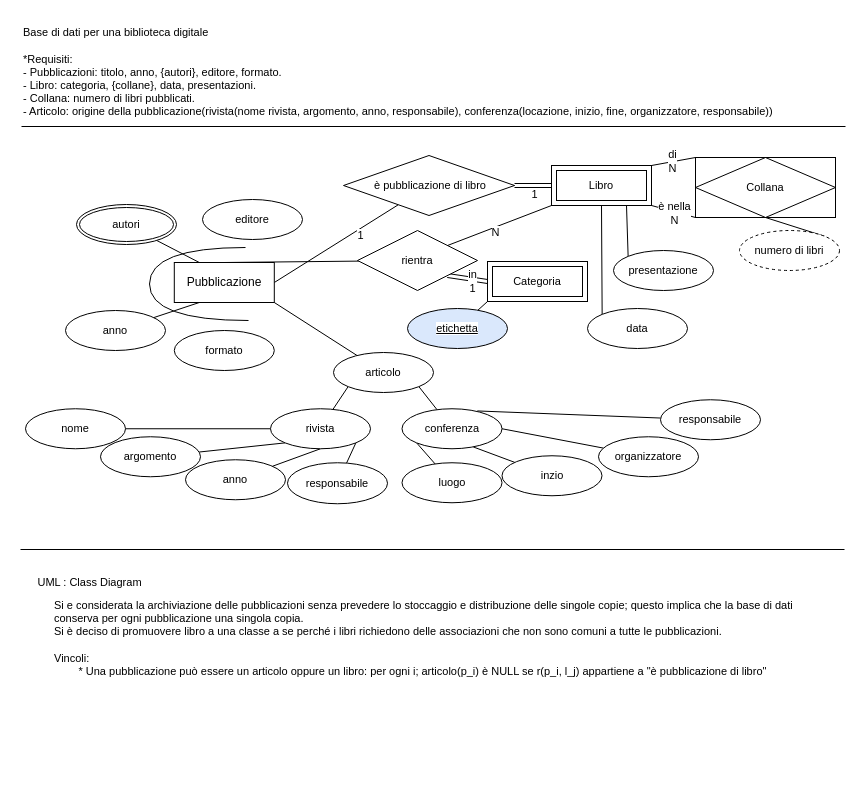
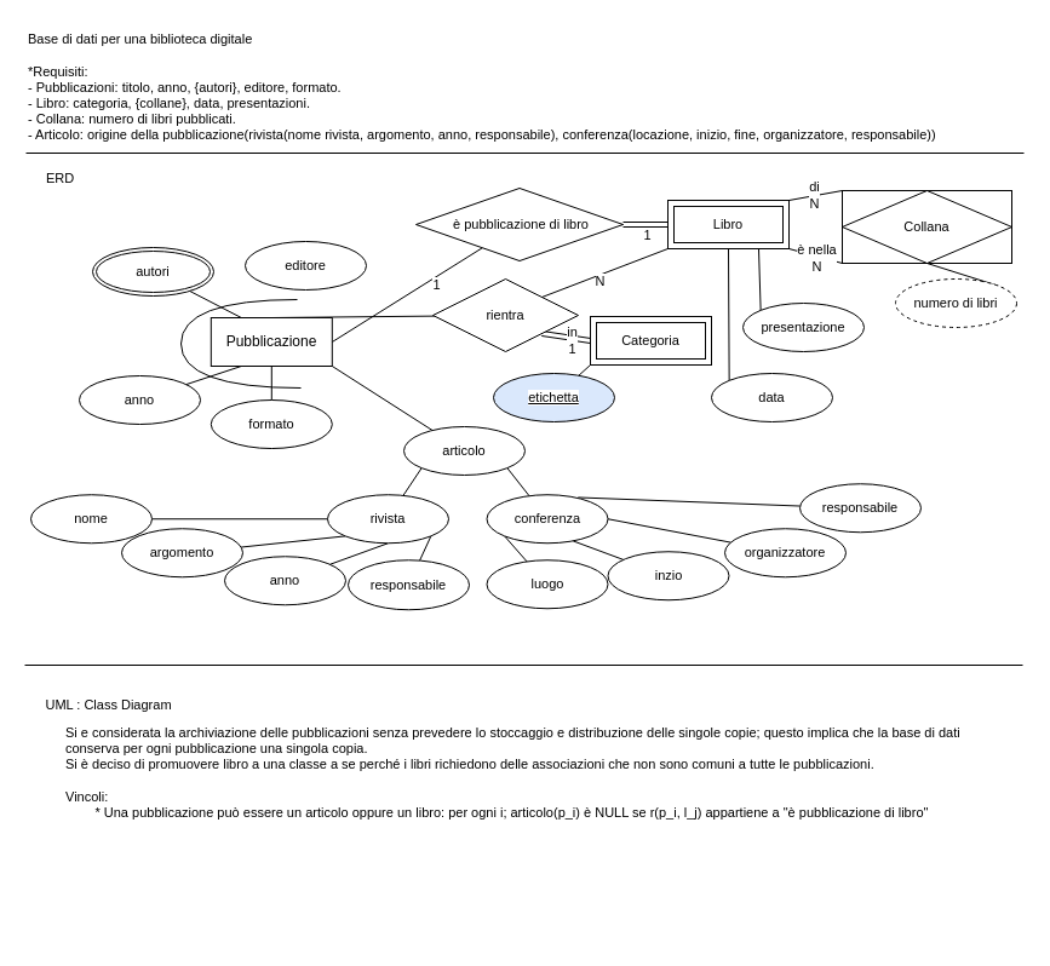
  <mxCell id="0" />
  <mxCell id="1" parent="0" />
  <mxCell id="2" value="Base di dati per una biblioteca digitale&lt;div&gt;&lt;br&gt;&lt;div&gt;*Requisiti:&amp;nbsp;&lt;br&gt;&lt;/div&gt;&lt;div&gt;&lt;span style=&quot;background-color: transparent;&quot;&gt;- Pubblicazioni: titolo, anno, {autori}, editore, formato.&amp;nbsp;&lt;/span&gt;&lt;/div&gt;&lt;div&gt;&lt;span style=&quot;background-color: transparent;&quot;&gt;- Libro: categoria, {collane}, data, presentazioni.&amp;nbsp;&lt;/span&gt;&lt;/div&gt;&lt;div&gt;&lt;span style=&quot;background-color: transparent;&quot;&gt;- Collana: numero di libri&amp;nbsp;pubblicati.&amp;nbsp;&lt;/span&gt;&lt;/div&gt;&lt;div&gt;&lt;span style=&quot;background-color: transparent;&quot;&gt;- Articolo: origine della pubblicazione(rivista(nome rivista, argomento, anno, responsabile), conferenza(locazione, inizio, fine, organizzatore,&amp;nbsp;responsabile))&lt;/span&gt;&lt;/div&gt;&lt;/div&gt;" style="text;html=1;align=left;verticalAlign=middle;resizable=1;points=[];autosize=1;strokeColor=none;fillColor=none;fontSize=11;movable=1;rotatable=1;deletable=1;editable=1;locked=0;connectable=1;" parent="1" vertex="1"><mxGeometry x="21" width="768" height="104" as="geometry" y="20" /></mxCell>
  <mxCell id="3" style="rounded=0;orthogonalLoop=1;jettySize=auto;html=1;exitX=0.25;exitY=1;exitDx=0;exitDy=0;strokeColor=default;align=center;verticalAlign=middle;fontFamily=Helvetica;fontSize=11;fontColor=default;labelBackgroundColor=default;startFill=0;endArrow=none;movable=1;resizable=1;rotatable=1;deletable=1;editable=1;locked=0;connectable=1;" edge="1" parent="1" source="10" target="11"><mxGeometry relative="1" as="geometry"><mxPoint x="210.8" y="341.4" as="targetPoint" /></mxGeometry></mxCell>
  <mxCell id="4" style="rounded=0;orthogonalLoop=1;jettySize=auto;html=1;exitX=0.25;exitY=0;exitDx=0;exitDy=0;strokeColor=default;align=center;verticalAlign=middle;fontFamily=Helvetica;fontSize=11;fontColor=default;labelBackgroundColor=default;startFill=0;endArrow=none;movable=1;resizable=1;rotatable=1;deletable=1;editable=1;locked=0;connectable=1;" edge="1" parent="1" source="10" target="12"><mxGeometry relative="1" as="geometry"><mxPoint x="210.8" y="230.2" as="targetPoint" /></mxGeometry></mxCell>
  <mxCell id="5" style="rounded=0;orthogonalLoop=1;jettySize=auto;html=1;exitX=0.5;exitY=0;exitDx=0;exitDy=0;strokeColor=default;align=center;verticalAlign=middle;fontFamily=Helvetica;fontSize=11;fontColor=default;labelBackgroundColor=default;startFill=0;endArrow=none;movable=1;resizable=1;rotatable=1;deletable=1;editable=1;locked=0;connectable=1;" edge="1" parent="1" source="10" target="57"><mxGeometry relative="1" as="geometry"><mxPoint x="229.4" y="244.2" as="targetPoint" /></mxGeometry></mxCell>
+ <mxCell id="6" style="edgeStyle=none;rounded=0;orthogonalLoop=1;jettySize=auto;html=1;exitX=0.5;exitY=1;exitDx=0;exitDy=0;strokeColor=default;align=center;verticalAlign=middle;fontFamily=Helvetica;fontSize=11;fontColor=default;labelBackgroundColor=default;startFill=0;endArrow=none;movable=1;resizable=1;rotatable=1;deletable=1;editable=1;locked=0;connectable=1;" edge="1" parent="1" source="10" target="14"><mxGeometry relative="1" as="geometry"><mxPoint x="224" y="327.4" as="targetPoint" /></mxGeometry></mxCell>
  <mxCell id="7" style="edgeStyle=none;shape=connector;rounded=0;orthogonalLoop=1;jettySize=auto;html=1;exitX=1;exitY=0.5;exitDx=0;exitDy=0;strokeColor=default;align=center;verticalAlign=middle;fontFamily=Helvetica;fontSize=11;fontColor=default;labelBackgroundColor=default;startFill=0;endArrow=none;movable=1;resizable=1;rotatable=1;deletable=1;editable=1;locked=0;connectable=1;" edge="1" parent="1" source="10" target="18"><mxGeometry relative="1" as="geometry"><mxPoint x="326.6" y="257.25" as="targetPoint" /></mxGeometry></mxCell>
  <mxCell id="8" value="1" style="edgeLabel;html=1;align=center;verticalAlign=middle;resizable=1;points=[];fontFamily=Helvetica;fontSize=11;fontColor=default;labelBackgroundColor=default;movable=1;rotatable=1;deletable=1;editable=1;locked=0;connectable=1;" vertex="1" connectable="0" parent="7"><mxGeometry x="0.395" y="1" relative="1" as="geometry"><mxPoint y="8" as="offset" /></mxGeometry></mxCell>
  <mxCell id="9" style="edgeStyle=none;shape=connector;rounded=0;orthogonalLoop=1;jettySize=auto;html=1;strokeColor=default;align=center;verticalAlign=middle;fontFamily=Helvetica;fontSize=11;fontColor=default;labelBackgroundColor=default;startFill=0;endArrow=none;exitX=1;exitY=1;exitDx=0;exitDy=0;movable=1;resizable=1;rotatable=1;deletable=1;editable=1;locked=0;connectable=1;" edge="1" parent="1" source="10" target="21"><mxGeometry relative="1" as="geometry"><mxPoint x="346.2" y="360.85" as="targetPoint" /><mxPoint x="294" y="289.25" as="sourcePoint" /></mxGeometry></mxCell>
  <mxCell id="10" value="Pubblicazione" style="whiteSpace=wrap;html=1;align=center;movable=1;resizable=1;rotatable=1;deletable=1;editable=1;locked=0;connectable=1;" vertex="1" parent="1"><mxGeometry x="173.8" y="262" width="100" height="40" as="geometry" /></mxCell>
  <mxCell id="11" value="anno" style="ellipse;whiteSpace=wrap;html=1;align=center;fontFamily=Helvetica;fontSize=11;fontColor=default;labelBackgroundColor=default;movable=1;resizable=1;rotatable=1;deletable=1;editable=1;locked=0;connectable=1;" vertex="1" parent="1"><mxGeometry x="65" y="310" width="100" height="40" as="geometry" /></mxCell>
  <mxCell id="12" value="autori" style="ellipse;shape=doubleEllipse;margin=3;whiteSpace=wrap;html=1;align=center;fontFamily=Helvetica;fontSize=11;fontColor=default;labelBackgroundColor=default;movable=1;resizable=1;rotatable=1;deletable=1;editable=1;locked=0;connectable=1;" vertex="1" parent="1"><mxGeometry x="76" y="204" width="100" height="40" as="geometry" /></mxCell>
  <mxCell id="13" value="editore" style="ellipse;whiteSpace=wrap;html=1;align=center;fontFamily=Helvetica;fontSize=11;fontColor=default;labelBackgroundColor=default;movable=1;resizable=1;rotatable=1;deletable=1;editable=1;locked=0;connectable=1;" vertex="1" parent="1"><mxGeometry x="202" y="199" width="100" height="40" as="geometry" /></mxCell>
  <mxCell id="14" value="formato" style="ellipse;whiteSpace=wrap;html=1;align=center;fontFamily=Helvetica;fontSize=11;fontColor=default;labelBackgroundColor=default;movable=1;resizable=1;rotatable=1;deletable=1;editable=1;locked=0;connectable=1;" vertex="1" parent="1"><mxGeometry x="173.8" y="330" width="100" height="40" as="geometry" /></mxCell>
  <mxCell id="15" style="edgeStyle=none;shape=connector;rounded=0;orthogonalLoop=1;jettySize=auto;html=1;exitX=1;exitY=0.5;exitDx=0;exitDy=0;entryX=0;entryY=0.5;entryDx=0;entryDy=0;strokeColor=default;align=center;verticalAlign=middle;fontFamily=Helvetica;fontSize=11;fontColor=default;labelBackgroundColor=default;startFill=0;endArrow=none;" edge="1" parent="1" source="18"><mxGeometry relative="1" as="geometry"><mxPoint x="499" y="184" as="targetPoint" /></mxGeometry></mxCell>
  <mxCell id="16" style="edgeStyle=none;shape=link;rounded=0;orthogonalLoop=1;jettySize=auto;html=1;exitX=1;exitY=0.5;exitDx=0;exitDy=0;entryX=0;entryY=0.5;entryDx=0;entryDy=0;strokeColor=default;align=center;verticalAlign=middle;fontFamily=Helvetica;fontSize=11;fontColor=default;labelBackgroundColor=default;startFill=0;endArrow=none;" edge="1" parent="1" source="18" target="28"><mxGeometry relative="1" as="geometry" /></mxCell>
  <mxCell id="17" value="1" style="edgeLabel;html=1;align=center;verticalAlign=middle;resizable=0;points=[];fontFamily=Helvetica;fontSize=11;fontColor=default;labelBackgroundColor=default;" vertex="1" connectable="0" parent="16"><mxGeometry x="-0.252" y="-1" relative="1" as="geometry"><mxPoint x="5" y="7" as="offset" /></mxGeometry></mxCell>
  <mxCell id="18" value="&amp;nbsp;è pubblicazione di libro" style="shape=rhombus;perimeter=rhombusPerimeter;whiteSpace=wrap;html=1;align=center;fontFamily=Helvetica;fontSize=11;fontColor=default;labelBackgroundColor=default;" vertex="1" parent="1"><mxGeometry x="343" y="155" width="171" height="60" as="geometry" /></mxCell>
  <mxCell id="19" style="edgeStyle=none;shape=connector;rounded=0;orthogonalLoop=1;jettySize=auto;html=1;exitX=0;exitY=1;exitDx=0;exitDy=0;strokeColor=default;align=center;verticalAlign=middle;fontFamily=Helvetica;fontSize=11;fontColor=default;labelBackgroundColor=default;startFill=0;endArrow=none;" edge="1" parent="1" source="21" target="38"><mxGeometry relative="1" as="geometry"><mxPoint x="356.6" y="396.85" as="targetPoint" /></mxGeometry></mxCell>
  <mxCell id="20" style="edgeStyle=none;shape=connector;rounded=0;orthogonalLoop=1;jettySize=auto;html=1;exitX=1;exitY=1;exitDx=0;exitDy=0;strokeColor=default;align=center;verticalAlign=middle;fontFamily=Helvetica;fontSize=11;fontColor=default;labelBackgroundColor=default;startFill=0;endArrow=none;" edge="1" parent="1" source="21" target="43"><mxGeometry relative="1" as="geometry"><mxPoint x="491" y="392.85" as="targetPoint" /></mxGeometry></mxCell>
  <mxCell id="21" value="articolo" style="ellipse;whiteSpace=wrap;html=1;align=center;fontFamily=Helvetica;fontSize=11;fontColor=default;labelBackgroundColor=default;" vertex="1" parent="1"><mxGeometry x="333" y="352" width="100" height="40" as="geometry" /></mxCell>
  <mxCell id="22" style="edgeStyle=none;shape=connector;rounded=0;orthogonalLoop=1;jettySize=auto;html=1;exitX=1;exitY=1;exitDx=0;exitDy=0;entryX=0;entryY=1;entryDx=0;entryDy=0;strokeColor=default;align=center;verticalAlign=middle;fontFamily=Helvetica;fontSize=11;fontColor=default;labelBackgroundColor=default;startFill=0;endArrow=none;" edge="1" parent="1" source="28" target="32"><mxGeometry relative="1" as="geometry" /></mxCell>
  <mxCell id="23" value="è nella&lt;div&gt;N&lt;/div&gt;" style="edgeLabel;html=1;align=center;verticalAlign=middle;resizable=0;points=[];fontFamily=Helvetica;fontSize=11;fontColor=default;labelBackgroundColor=default;" vertex="1" connectable="0" parent="22"><mxGeometry x="0.089" y="-2" relative="1" as="geometry"><mxPoint x="-1" y="-1" as="offset" /></mxGeometry></mxCell>
  <mxCell id="24" style="edgeStyle=none;shape=connector;rounded=0;orthogonalLoop=1;jettySize=auto;html=1;exitX=0;exitY=1;exitDx=0;exitDy=0;entryX=1;entryY=0;entryDx=0;entryDy=0;strokeColor=default;align=center;verticalAlign=middle;fontFamily=Helvetica;fontSize=11;fontColor=default;labelBackgroundColor=default;startFill=0;endArrow=none;" edge="1" parent="1" source="28" target="57"><mxGeometry relative="1" as="geometry" /></mxCell>
  <mxCell id="25" value="N" style="edgeLabel;html=1;align=center;verticalAlign=middle;resizable=0;points=[];fontFamily=Helvetica;fontSize=11;fontColor=default;labelBackgroundColor=default;" vertex="1" connectable="0" parent="24"><mxGeometry x="0.389" relative="1" as="geometry"><mxPoint x="15" y="-1" as="offset" /></mxGeometry></mxCell>
  <mxCell id="26" style="edgeStyle=none;shape=connector;rounded=0;orthogonalLoop=1;jettySize=auto;html=1;exitX=0.5;exitY=1;exitDx=0;exitDy=0;strokeColor=default;align=center;verticalAlign=middle;fontFamily=Helvetica;fontSize=11;fontColor=default;labelBackgroundColor=default;startFill=0;endArrow=none;entryX=0;entryY=0;entryDx=0;entryDy=0;" edge="1" parent="1" source="28" target="61"><mxGeometry relative="1" as="geometry"><mxPoint x="612.941" y="253.529" as="targetPoint" /></mxGeometry></mxCell>
  <mxCell id="27" style="edgeStyle=none;shape=connector;rounded=0;orthogonalLoop=1;jettySize=auto;html=1;exitX=0.75;exitY=1;exitDx=0;exitDy=0;strokeColor=default;align=center;verticalAlign=middle;fontFamily=Helvetica;fontSize=11;fontColor=default;labelBackgroundColor=default;startFill=0;endArrow=none;entryX=0;entryY=0;entryDx=0;entryDy=0;" edge="1" parent="1" source="28" target="62"><mxGeometry relative="1" as="geometry"><mxPoint x="625.647" y="259.177" as="targetPoint" /></mxGeometry></mxCell>
  <mxCell id="28" value="Libro" style="shape=ext;margin=3;double=1;whiteSpace=wrap;html=1;align=center;fontFamily=Helvetica;fontSize=11;fontColor=default;labelBackgroundColor=default;" vertex="1" parent="1"><mxGeometry x="551" y="165" width="100" height="40" as="geometry" /></mxCell>
  <mxCell id="29" style="edgeStyle=none;shape=connector;rounded=0;orthogonalLoop=1;jettySize=auto;html=1;exitX=0;exitY=0;exitDx=0;exitDy=0;entryX=1;entryY=0;entryDx=0;entryDy=0;strokeColor=default;align=center;verticalAlign=middle;fontFamily=Helvetica;fontSize=11;fontColor=default;labelBackgroundColor=default;startFill=0;endArrow=none;" edge="1" parent="1" source="32" target="28"><mxGeometry relative="1" as="geometry" /></mxCell>
  <mxCell id="30" value="di&lt;div&gt;N&lt;/div&gt;" style="edgeLabel;html=1;align=center;verticalAlign=middle;resizable=0;points=[];fontFamily=Helvetica;fontSize=11;fontColor=default;labelBackgroundColor=default;" vertex="1" connectable="0" parent="29"><mxGeometry x="-0.311" y="-1" relative="1" as="geometry"><mxPoint x="-9" y="2" as="offset" /></mxGeometry></mxCell>
  <mxCell id="31" style="edgeStyle=none;shape=connector;rounded=0;orthogonalLoop=1;jettySize=auto;html=1;exitX=0.5;exitY=1;exitDx=0;exitDy=0;strokeColor=default;align=center;verticalAlign=middle;fontFamily=Helvetica;fontSize=11;fontColor=default;labelBackgroundColor=default;startFill=0;endArrow=none;entryX=1;entryY=0;entryDx=0;entryDy=0;" edge="1" parent="1" source="32" target="33"><mxGeometry relative="1" as="geometry"><mxPoint x="747.024" y="234.504" as="targetPoint" /></mxGeometry></mxCell>
  <mxCell id="32" value="Collana" style="shape=associativeEntity;whiteSpace=wrap;html=1;align=center;fontFamily=Helvetica;fontSize=11;fontColor=default;labelBackgroundColor=default;" vertex="1" parent="1"><mxGeometry x="695" y="157" width="140" height="60" as="geometry" /></mxCell>
  <mxCell id="33" value="numero di libri" style="ellipse;whiteSpace=wrap;html=1;align=center;dashed=1;fontFamily=Helvetica;fontSize=11;fontColor=default;labelBackgroundColor=default;" vertex="1" parent="1"><mxGeometry x="739" y="230" width="100" height="40" as="geometry" /></mxCell>
  <mxCell id="34" style="edgeStyle=none;shape=connector;rounded=0;orthogonalLoop=1;jettySize=auto;html=1;exitX=0;exitY=0.5;exitDx=0;exitDy=0;strokeColor=default;align=center;verticalAlign=middle;fontFamily=Helvetica;fontSize=11;fontColor=default;labelBackgroundColor=default;startFill=0;endArrow=none;" edge="1" parent="1" source="38" target="44"><mxGeometry relative="1" as="geometry"><mxPoint x="189" y="438.25" as="targetPoint" /><mxPoint x="252.6" y="422.05" as="sourcePoint" /></mxGeometry></mxCell>
  <mxCell id="35" style="edgeStyle=none;shape=connector;rounded=0;orthogonalLoop=1;jettySize=auto;html=1;exitX=0;exitY=1;exitDx=0;exitDy=0;strokeColor=default;align=center;verticalAlign=middle;fontFamily=Helvetica;fontSize=11;fontColor=default;labelBackgroundColor=default;startFill=0;endArrow=none;" edge="1" parent="1" source="38" target="45"><mxGeometry relative="1" as="geometry"><mxPoint x="283.4" y="446.25" as="targetPoint" /><mxPoint x="267.245" y="436.192" as="sourcePoint" /></mxGeometry></mxCell>
  <mxCell id="36" style="edgeStyle=none;shape=connector;rounded=0;orthogonalLoop=1;jettySize=auto;html=1;exitX=0.5;exitY=1;exitDx=0;exitDy=0;strokeColor=default;align=center;verticalAlign=middle;fontFamily=Helvetica;fontSize=11;fontColor=default;labelBackgroundColor=default;startFill=0;endArrow=none;" edge="1" parent="1" source="38" target="47"><mxGeometry relative="1" as="geometry"><mxPoint x="267.8" y="474.45" as="targetPoint" /></mxGeometry></mxCell>
  <mxCell id="37" style="edgeStyle=none;shape=connector;rounded=0;orthogonalLoop=1;jettySize=auto;html=1;exitX=1;exitY=1;exitDx=0;exitDy=0;strokeColor=default;align=center;verticalAlign=middle;fontFamily=Helvetica;fontSize=11;fontColor=default;labelBackgroundColor=default;startFill=0;endArrow=none;" edge="1" parent="1" source="38" target="48"><mxGeometry relative="1" as="geometry"><mxPoint x="355" y="475.25" as="targetPoint" /></mxGeometry></mxCell>
  <mxCell id="38" value="rivista" style="ellipse;whiteSpace=wrap;html=1;align=center;fontFamily=Helvetica;fontSize=11;fontColor=default;labelBackgroundColor=default;" vertex="1" parent="1"><mxGeometry x="270" y="408.25" width="100" height="40" as="geometry" /></mxCell>
  <mxCell id="39" style="edgeStyle=none;shape=connector;rounded=0;orthogonalLoop=1;jettySize=auto;html=1;exitX=0;exitY=1;exitDx=0;exitDy=0;strokeColor=default;align=center;verticalAlign=middle;fontFamily=Helvetica;fontSize=11;fontColor=default;labelBackgroundColor=default;startFill=0;endArrow=none;" edge="1" parent="1" source="43" target="49"><mxGeometry relative="1" as="geometry"><mxPoint x="430.4" y="462.45" as="targetPoint" /></mxGeometry></mxCell>
  <mxCell id="40" style="edgeStyle=none;shape=connector;rounded=0;orthogonalLoop=1;jettySize=auto;html=1;exitX=0.713;exitY=0.955;exitDx=0;exitDy=0;strokeColor=default;align=center;verticalAlign=middle;fontFamily=Helvetica;fontSize=11;fontColor=default;labelBackgroundColor=default;startFill=0;endArrow=none;exitPerimeter=0;" edge="1" parent="1" source="43" target="50"><mxGeometry relative="1" as="geometry"><mxPoint x="544" y="455.25" as="targetPoint" /></mxGeometry></mxCell>
  <mxCell id="41" style="edgeStyle=none;shape=connector;rounded=0;orthogonalLoop=1;jettySize=auto;html=1;strokeColor=default;align=center;verticalAlign=middle;fontFamily=Helvetica;fontSize=11;fontColor=default;labelBackgroundColor=default;startFill=0;endArrow=none;exitX=1;exitY=0.5;exitDx=0;exitDy=0;" edge="1" parent="1" source="43" target="51"><mxGeometry relative="1" as="geometry"><mxPoint x="665.6" y="464.85" as="targetPoint" /></mxGeometry></mxCell>
  <mxCell id="42" style="edgeStyle=none;shape=connector;rounded=0;orthogonalLoop=1;jettySize=auto;html=1;exitX=0.753;exitY=0.055;exitDx=0;exitDy=0;strokeColor=default;align=center;verticalAlign=middle;fontFamily=Helvetica;fontSize=11;fontColor=default;labelBackgroundColor=default;startFill=0;endArrow=none;exitPerimeter=0;" edge="1" parent="1" source="43" target="52"><mxGeometry relative="1" as="geometry"><mxPoint x="780.8" y="466.45" as="targetPoint" /></mxGeometry></mxCell>
  <mxCell id="43" value="conferenza" style="ellipse;whiteSpace=wrap;html=1;align=center;fontFamily=Helvetica;fontSize=11;fontColor=default;labelBackgroundColor=default;" vertex="1" parent="1"><mxGeometry x="401.5" y="408.25" width="100" height="40" as="geometry" /></mxCell>
  <mxCell id="44" value="nome" style="ellipse;whiteSpace=wrap;html=1;align=center;fontFamily=Helvetica;fontSize=11;fontColor=default;labelBackgroundColor=default;" vertex="1" parent="1"><mxGeometry x="25" y="408.25" width="100" height="40" as="geometry" /></mxCell>
  <mxCell id="45" value="argomento" style="ellipse;whiteSpace=wrap;html=1;align=center;fontFamily=Helvetica;fontSize=11;fontColor=default;labelBackgroundColor=default;" vertex="1" parent="1"><mxGeometry x="100" y="436.25" width="100" height="40" as="geometry" /></mxCell>
  <mxCell id="46" value="" style="endArrow=none;html=1;rounded=0;strokeColor=default;align=center;verticalAlign=middle;fontFamily=Helvetica;fontSize=11;fontColor=default;labelBackgroundColor=default;edgeStyle=orthogonalEdgeStyle;curved=1;movable=1;resizable=1;rotatable=1;deletable=1;editable=1;locked=0;connectable=1;" edge="1" parent="1"><mxGeometry relative="1" as="geometry"><mxPoint x="248" y="320" as="sourcePoint" /><mxPoint x="245" y="247" as="targetPoint" /><Array as="points"><mxPoint x="149" y="320" /><mxPoint x="149" y="247" /></Array></mxGeometry></mxCell>
  <mxCell id="47" value="anno" style="ellipse;whiteSpace=wrap;html=1;align=center;fontFamily=Helvetica;fontSize=11;fontColor=default;labelBackgroundColor=default;" vertex="1" parent="1"><mxGeometry x="185" y="459.25" width="100" height="40" as="geometry" /></mxCell>
  <mxCell id="48" value="responsabile" style="ellipse;whiteSpace=wrap;html=1;align=center;fontFamily=Helvetica;fontSize=11;fontColor=default;labelBackgroundColor=default;" vertex="1" parent="1"><mxGeometry x="287" y="462.25" width="100" height="41" as="geometry" /></mxCell>
  <mxCell id="49" value="luogo" style="ellipse;whiteSpace=wrap;html=1;align=center;fontFamily=Helvetica;fontSize=11;fontColor=default;labelBackgroundColor=default;" vertex="1" parent="1"><mxGeometry x="401.5" y="462.25" width="100" height="40" as="geometry" /></mxCell>
  <mxCell id="50" value="inzio" style="ellipse;whiteSpace=wrap;html=1;align=center;fontFamily=Helvetica;fontSize=11;fontColor=default;labelBackgroundColor=default;" vertex="1" parent="1"><mxGeometry x="501.5" y="455.25" width="100" height="40" as="geometry" /></mxCell>
  <mxCell id="51" value="organizzatore" style="ellipse;whiteSpace=wrap;html=1;align=center;fontFamily=Helvetica;fontSize=11;fontColor=default;labelBackgroundColor=default;" vertex="1" parent="1"><mxGeometry x="598" y="436.25" width="100" height="40" as="geometry" /></mxCell>
  <mxCell id="52" value="responsabile" style="ellipse;whiteSpace=wrap;html=1;align=center;fontFamily=Helvetica;fontSize=11;fontColor=default;labelBackgroundColor=default;" vertex="1" parent="1"><mxGeometry x="660" y="399.25" width="100" height="40" as="geometry" /></mxCell>
  <mxCell id="53" style="edgeStyle=none;shape=connector;rounded=0;orthogonalLoop=1;jettySize=auto;html=1;exitX=0;exitY=1;exitDx=0;exitDy=0;strokeColor=default;align=center;verticalAlign=middle;fontFamily=Helvetica;fontSize=11;fontColor=default;labelBackgroundColor=default;startFill=0;endArrow=none;" edge="1" parent="1" source="54" target="60"><mxGeometry relative="1" as="geometry"><mxPoint x="479.294" y="317.529" as="targetPoint" /></mxGeometry></mxCell>
  <mxCell id="54" value="Categoria" style="shape=ext;margin=3;double=1;whiteSpace=wrap;html=1;align=center;fontFamily=Helvetica;fontSize=11;fontColor=default;labelBackgroundColor=default;" vertex="1" parent="1"><mxGeometry x="487" y="261" width="100" height="40" as="geometry" /></mxCell>
  <mxCell id="55" style="edgeStyle=none;shape=link;rounded=0;orthogonalLoop=1;jettySize=auto;html=1;exitX=1;exitY=1;exitDx=0;exitDy=0;entryX=0;entryY=0.5;entryDx=0;entryDy=0;strokeColor=default;align=center;verticalAlign=middle;fontFamily=Helvetica;fontSize=11;fontColor=default;labelBackgroundColor=default;startFill=0;endArrow=none;" edge="1" parent="1" source="57" target="54"><mxGeometry relative="1" as="geometry" /></mxCell>
  <mxCell id="56" value="in&lt;div&gt;1&lt;/div&gt;" style="edgeLabel;html=1;align=center;verticalAlign=middle;resizable=0;points=[];fontFamily=Helvetica;fontSize=11;fontColor=default;labelBackgroundColor=default;" vertex="1" connectable="0" parent="55"><mxGeometry x="-0.145" y="-1" relative="1" as="geometry"><mxPoint x="8" y="2" as="offset" /></mxGeometry></mxCell>
  <mxCell id="57" value="rientra" style="shape=rhombus;perimeter=rhombusPerimeter;whiteSpace=wrap;html=1;align=center;fontFamily=Helvetica;fontSize=11;fontColor=default;labelBackgroundColor=default;" vertex="1" parent="1"><mxGeometry x="357" y="230" width="120" height="60" as="geometry" /></mxCell>
  <mxCell id="58" value="" style="line;strokeWidth=1;rotatable=0;dashed=0;labelPosition=right;align=left;verticalAlign=middle;spacingTop=0;spacingLeft=6;points=[];portConstraint=eastwest;fontFamily=Helvetica;fontSize=11;fontColor=default;labelBackgroundColor=default;" vertex="1" parent="1"><mxGeometry x="21" y="121" width="824" height="10" as="geometry" /></mxCell>
+ <mxCell id="59" value="ERD" style="text;html=1;align=center;verticalAlign=middle;resizable=0;points=[];autosize=1;strokeColor=none;fillColor=none;fontFamily=Helvetica;fontSize=11;fontColor=default;labelBackgroundColor=default;" vertex="1" parent="1"><mxGeometry x="28" y="134" width="41" height="25" as="geometry" /></mxCell>
  <mxCell id="60" value="etichetta" style="ellipse;whiteSpace=wrap;html=1;align=center;fontStyle=4;fontFamily=Helvetica;fontSize=11;fontColor=default;labelBackgroundColor=default;fillColor=#dae8fc;" vertex="1" parent="1"><mxGeometry x="407.004" y="307.999" width="100" height="40" as="geometry" /></mxCell>
  <mxCell id="61" value="data" style="ellipse;whiteSpace=wrap;html=1;align=center;fontFamily=Helvetica;fontSize=11;fontColor=default;labelBackgroundColor=default;" vertex="1" parent="1"><mxGeometry x="587.001" y="307.999" width="100" height="40" as="geometry" /></mxCell>
  <mxCell id="62" value="presentazione" style="ellipse;whiteSpace=wrap;html=1;align=center;fontFamily=Helvetica;fontSize=11;fontColor=default;labelBackgroundColor=default;" vertex="1" parent="1"><mxGeometry x="612.997" y="249.997" width="100" height="40" as="geometry" /></mxCell>
  <mxCell id="63" value="" style="line;strokeWidth=1;rotatable=0;dashed=0;labelPosition=right;align=left;verticalAlign=middle;spacingTop=0;spacingLeft=6;points=[];portConstraint=eastwest;fontFamily=Helvetica;fontSize=11;fontColor=default;labelBackgroundColor=default;" vertex="1" parent="1"><mxGeometry x="20" y="544" width="824" height="10" as="geometry" /></mxCell>
  <mxCell id="64" value="UML : Class Diagram" style="text;html=1;align=center;verticalAlign=middle;resizable=0;points=[];autosize=1;strokeColor=none;fillColor=none;fontFamily=Helvetica;fontSize=11;fontColor=default;labelBackgroundColor=default;" vertex="1" parent="1"><mxGeometry x="28" y="569" width="122" height="25" as="geometry" /></mxCell>
  <mxCell id="65" value="Si e considerata la archiviazione delle pubblicazioni senza prevedere lo stoccaggio e distribuzione delle singole copie; questo implica che la base di dati&amp;nbsp;&lt;div&gt;conserva per ogni pubblicazione una singola copia.&lt;div&gt;Si è deciso di promuovere libro a una classe a se perché i libri richiedono delle associazioni che non sono comuni a tutte le pubblicazioni.&lt;/div&gt;&lt;div&gt;&lt;br&gt;&lt;/div&gt;&lt;div&gt;Vincoli:&lt;br&gt;&lt;/div&gt;&lt;div&gt;&lt;span style=&quot;white-space: pre;&quot;&gt;&#09;&lt;/span&gt;* Una pubblicazione può essere un articolo oppure un libro: per ogni i; articolo(p_i) è NULL se r(p_i, l_j) appartiene a &quot;è pubblicazione di libro&quot;&lt;br&gt;&lt;/div&gt;&lt;div&gt;&lt;br&gt;&lt;/div&gt;&lt;div&gt;&lt;br&gt;&lt;/div&gt;&lt;div&gt;&lt;br&gt;&lt;/div&gt;&lt;div&gt;&lt;br&gt;&lt;/div&gt;&lt;div&gt;&lt;br&gt;&lt;/div&gt;&lt;div&gt;&lt;br&gt;&lt;/div&gt;&lt;div&gt;&lt;br&gt;&lt;/div&gt;&lt;/div&gt;" style="text;html=1;align=left;verticalAlign=middle;resizable=0;points=[];autosize=1;strokeColor=none;fillColor=none;fontFamily=Helvetica;fontSize=11;fontColor=default;labelBackgroundColor=default;" vertex="1" parent="1"><mxGeometry x="52" y="592" width="760" height="184" as="geometry" /></mxCell>
